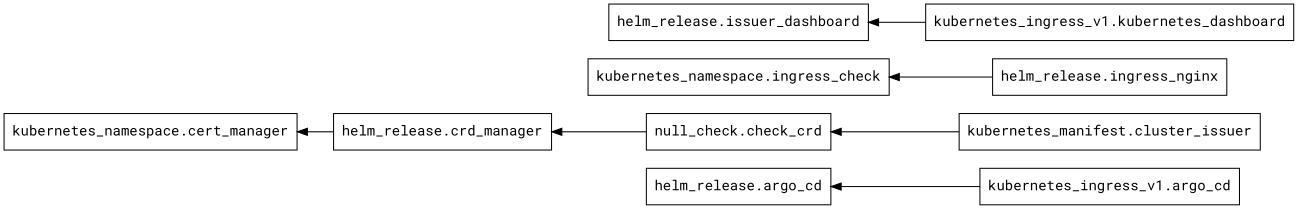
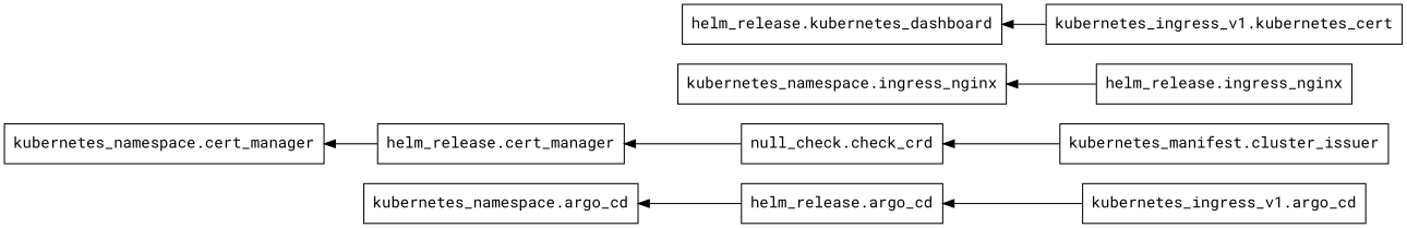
  digraph {
    fontname="Roboto Mono"
    rankdir=RL
    node [fontname="Roboto Mono" shape=rect]
    edge [fontname="Roboto Mono"]
    n1 [label="helm_release.argo_cd"]
-   n3 [label="helm_release.crd_manager"]
+   n2 [label="kubernetes_namespace.argo_cd"]
+   n3 [label="helm_release.cert_manager"]
    n4 [label="kubernetes_namespace.cert_manager"]
    n5 [label="helm_release.ingress_nginx"]
-   n6 [label="kubernetes_namespace.ingress_check"]
-   n7 [label="helm_release.issuer_dashboard"]
+   n6 [label="kubernetes_namespace.ingress_nginx"]
+   n7 [label="helm_release.kubernetes_dashboard"]
    n8 [label="kubernetes_ingress_v1.argo_cd"]
-   n9 [label="kubernetes_ingress_v1.kubernetes_dashboard"]
+   n9 [label="kubernetes_ingress_v1.kubernetes_cert"]
    n10 [label="kubernetes_manifest.cluster_issuer"]
    n11 [label="null_check.check_crd"]
+   n1 -> n2
    n3 -> n4
    n5 -> n6
    n8 -> n1
    n9 -> n7
    n10 -> n11
    n11 -> n3
  }
